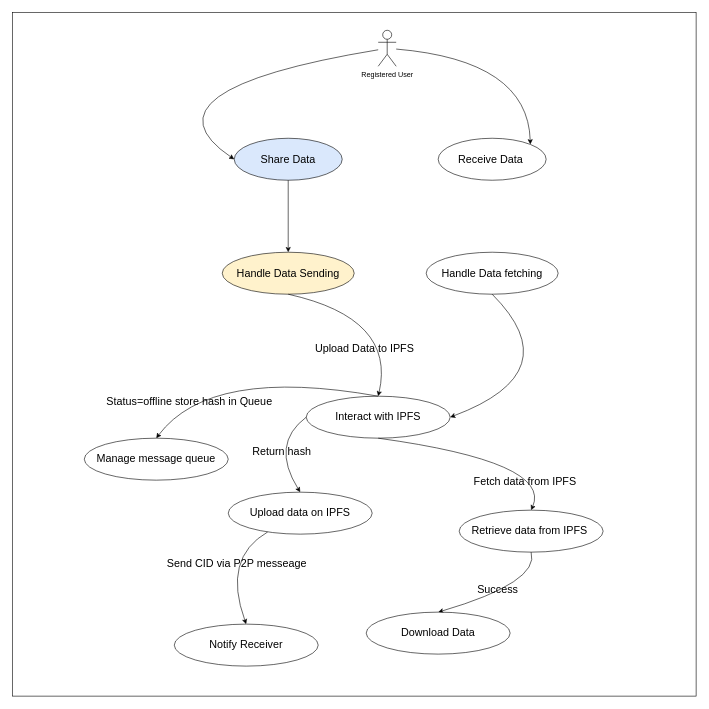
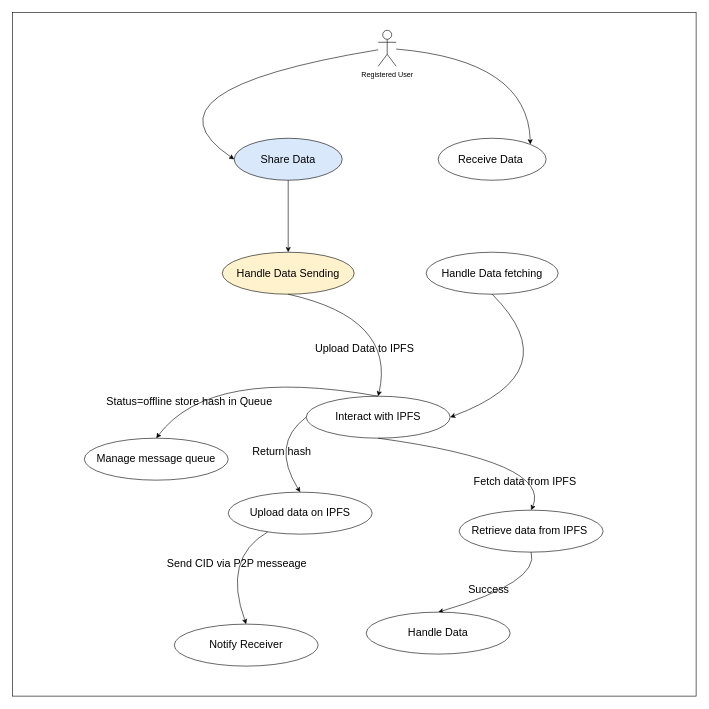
  <mxCell id="0" />
  <mxCell id="1" parent="0" />
  <mxCell id="2" value="" style="whiteSpace=wrap;html=1;aspect=fixed;" parent="1" vertex="1"><mxGeometry x="20" y="20" width="1140" height="1140" as="geometry" /></mxCell>
  <mxCell id="3" value="&lt;span style=&quot;font-size: 18px;&quot;&gt;Handle Data Sending&lt;/span&gt;" style="ellipse;whiteSpace=wrap;html=1;fillColor=#fff2cc;" parent="1" vertex="1"><mxGeometry x="370" y="420" width="220" height="70" as="geometry" /></mxCell>
  <mxCell id="4" value="Registered User" style="shape=umlActor;verticalLabelPosition=bottom;verticalAlign=top;html=1;outlineConnect=0;" parent="1" vertex="1"><mxGeometry x="630" y="50" width="30" height="60" as="geometry" /></mxCell>
  <mxCell id="5" value="&lt;font style=&quot;font-size: 18px;&quot;&gt;Share Data&lt;/font&gt;" style="ellipse;whiteSpace=wrap;html=1;fillColor=#dae8fc;" parent="1" vertex="1"><mxGeometry x="390" y="230" width="180" height="70" as="geometry" /></mxCell>
  <mxCell id="6" value="" style="curved=1;endArrow=classic;html=1;rounded=0;entryX=0;entryY=0.5;entryDx=0;entryDy=0;" parent="1" source="4" target="5" edge="1"><mxGeometry width="50" height="50" relative="1" as="geometry"><mxPoint x="610" y="90" as="sourcePoint" /><mxPoint x="340" y="260" as="targetPoint" /><Array as="points"><mxPoint x="220" y="150" /></Array></mxGeometry></mxCell>
  <mxCell id="7" value="&lt;span style=&quot;font-size: 18px;&quot;&gt;Receive Data&amp;nbsp;&lt;/span&gt;" style="ellipse;whiteSpace=wrap;html=1;" parent="1" vertex="1"><mxGeometry x="730" y="230" width="180" height="70" as="geometry" /></mxCell>
  <mxCell id="8" value="" style="curved=1;endArrow=classic;html=1;rounded=0;entryX=1;entryY=0;entryDx=0;entryDy=0;" parent="1" source="4" target="7" edge="1"><mxGeometry width="50" height="50" relative="1" as="geometry"><mxPoint x="640" y="50" as="sourcePoint" /><mxPoint x="970" y="230" as="targetPoint" /><Array as="points"><mxPoint x="880" y="100" /></Array></mxGeometry></mxCell>
  <mxCell id="9" value="&lt;span style=&quot;font-size: 18px;&quot;&gt;Handle Data fetching&lt;/span&gt;" style="ellipse;whiteSpace=wrap;html=1;" parent="1" vertex="1"><mxGeometry x="710" y="420" width="220" height="70" as="geometry" /></mxCell>
  <mxCell id="10" value="" style="endArrow=classic;html=1;rounded=0;exitX=0.5;exitY=1;exitDx=0;exitDy=0;entryX=0.5;entryY=0;entryDx=0;entryDy=0;" parent="1" source="5" target="3" edge="1"><mxGeometry width="50" height="50" relative="1" as="geometry"><mxPoint x="690" y="440" as="sourcePoint" /><mxPoint x="740" y="390" as="targetPoint" /></mxGeometry></mxCell>
  <mxCell id="11" value="&lt;span style=&quot;font-size: 18px;&quot;&gt;Manage message queue&lt;/span&gt;" style="ellipse;whiteSpace=wrap;html=1;" parent="1" vertex="1"><mxGeometry x="140" y="730" width="240" height="70" as="geometry" /></mxCell>
  <mxCell id="12" value="&lt;span style=&quot;font-size: 18px;&quot;&gt;Interact with IPFS&lt;/span&gt;" style="ellipse;whiteSpace=wrap;html=1;" parent="1" vertex="1"><mxGeometry x="510" y="660" width="240" height="70" as="geometry" /></mxCell>
  <mxCell id="13" value="" style="curved=1;endArrow=classic;html=1;rounded=0;exitX=0.5;exitY=1;exitDx=0;exitDy=0;entryX=0.5;entryY=0;entryDx=0;entryDy=0;" parent="1" source="3" target="12" edge="1"><mxGeometry width="50" height="50" relative="1" as="geometry"><mxPoint x="710" y="440" as="sourcePoint" /><mxPoint x="760" y="390" as="targetPoint" /><Array as="points"><mxPoint x="660" y="530" /></Array></mxGeometry></mxCell>
  <mxCell id="14" value="&lt;font style=&quot;font-size: 18px;&quot;&gt;Upload Data to IPFS&lt;/font&gt;" style="text;html=1;align=center;verticalAlign=middle;resizable=0;points=[];autosize=1;strokeColor=none;fillColor=none;" parent="1" vertex="1"><mxGeometry x="512" y="560" width="190" height="40" as="geometry" /></mxCell>
  <mxCell id="15" value="" style="curved=1;endArrow=classic;html=1;rounded=0;exitX=0.5;exitY=0;exitDx=0;exitDy=0;entryX=0.5;entryY=0;entryDx=0;entryDy=0;" parent="1" source="12" target="11" edge="1"><mxGeometry width="50" height="50" relative="1" as="geometry"><mxPoint x="590" y="760" as="sourcePoint" /><mxPoint x="250" y="720" as="targetPoint" /><Array as="points"><mxPoint x="350" y="610" /></Array></mxGeometry></mxCell>
  <mxCell id="16" value="&lt;font style=&quot;font-size: 18px;&quot;&gt;Status=offline store hash in Queue&lt;/font&gt;" style="text;html=1;align=center;verticalAlign=middle;resizable=0;points=[];autosize=1;strokeColor=none;fillColor=none;" parent="1" vertex="1"><mxGeometry x="165" y="650" width="300" height="40" as="geometry" /></mxCell>
  <mxCell id="17" value="&lt;span style=&quot;font-size: 18px;&quot;&gt;Notify Receiver&lt;/span&gt;" style="ellipse;whiteSpace=wrap;html=1;" parent="1" vertex="1"><mxGeometry x="290" y="1040" width="240" height="70" as="geometry" /></mxCell>
  <mxCell id="18" value="" style="curved=1;endArrow=classic;html=1;rounded=0;entryX=0.5;entryY=0;entryDx=0;entryDy=0;" parent="1" source="22" target="17" edge="1"><mxGeometry width="50" height="50" relative="1" as="geometry"><mxPoint x="500" y="870" as="sourcePoint" /><mxPoint x="780" y="760" as="targetPoint" /><Array as="points"><mxPoint x="370" y="930" /></Array></mxGeometry></mxCell>
  <mxCell id="19" value="&lt;font style=&quot;font-size: 18px;&quot;&gt;Send CID via P2P messeage&lt;/font&gt;" style="text;html=1;align=center;verticalAlign=middle;resizable=0;points=[];autosize=1;strokeColor=none;fillColor=none;" parent="1" vertex="1"><mxGeometry x="264" y="920" width="260" height="40" as="geometry" /></mxCell>
  <mxCell id="20" value="" style="curved=1;endArrow=classic;html=1;rounded=0;exitX=0.5;exitY=1;exitDx=0;exitDy=0;entryX=1;entryY=0.5;entryDx=0;entryDy=0;" parent="1" source="9" target="12" edge="1"><mxGeometry width="50" height="50" relative="1" as="geometry"><mxPoint x="640" y="560" as="sourcePoint" /><mxPoint x="770" y="690" as="targetPoint" /><Array as="points"><mxPoint x="950" y="620" /></Array></mxGeometry></mxCell>
  <mxCell id="21" value="" style="curved=1;endArrow=classic;html=1;rounded=0;entryX=0.5;entryY=0;entryDx=0;entryDy=0;" parent="1" target="22" edge="1"><mxGeometry width="50" height="50" relative="1" as="geometry"><mxPoint x="500" y="870" as="sourcePoint" /><mxPoint x="410" y="1040" as="targetPoint" /><Array as="points" /></mxGeometry></mxCell>
  <mxCell id="22" value="&lt;span style=&quot;font-size: 18px;&quot;&gt;Upload data on IPFS&lt;/span&gt;" style="ellipse;whiteSpace=wrap;html=1;" parent="1" vertex="1"><mxGeometry x="380" y="820" width="240" height="70" as="geometry" /></mxCell>
  <mxCell id="23" value="" style="curved=1;endArrow=classic;html=1;rounded=0;entryX=0.5;entryY=0;entryDx=0;entryDy=0;exitX=0;exitY=0.5;exitDx=0;exitDy=0;" parent="1" source="12" target="22" edge="1"><mxGeometry width="50" height="50" relative="1" as="geometry"><mxPoint x="530" y="770" as="sourcePoint" /><mxPoint x="800" y="780" as="targetPoint" /><Array as="points"><mxPoint x="450" y="740" /></Array></mxGeometry></mxCell>
  <mxCell id="24" value="&lt;font style=&quot;font-size: 18px;&quot;&gt;Return hash&lt;/font&gt;" style="text;html=1;align=center;verticalAlign=middle;resizable=0;points=[];autosize=1;strokeColor=none;fillColor=none;" parent="1" vertex="1"><mxGeometry x="409" y="733" width="120" height="40" as="geometry" /></mxCell>
  <mxCell id="25" value="&lt;span style=&quot;font-size: 18px;&quot;&gt;Retrieve data from IPFS&amp;nbsp;&lt;/span&gt;" style="ellipse;whiteSpace=wrap;html=1;" parent="1" vertex="1"><mxGeometry x="765" y="850" width="240" height="70" as="geometry" /></mxCell>
  <mxCell id="26" value="" style="curved=1;endArrow=classic;html=1;rounded=0;entryX=0.5;entryY=0;entryDx=0;entryDy=0;exitX=0.5;exitY=1;exitDx=0;exitDy=0;" parent="1" source="12" target="25" edge="1"><mxGeometry width="50" height="50" relative="1" as="geometry"><mxPoint x="660" y="740" as="sourcePoint" /><mxPoint x="710" y="690" as="targetPoint" /><Array as="points"><mxPoint x="920" y="770" /></Array></mxGeometry></mxCell>
  <mxCell id="27" value="" style="curved=1;endArrow=classic;html=1;rounded=0;exitX=0.5;exitY=1;exitDx=0;exitDy=0;entryX=0.5;entryY=0;entryDx=0;entryDy=0;" parent="1" source="25" target="28" edge="1"><mxGeometry width="50" height="50" relative="1" as="geometry"><mxPoint x="700" y="930" as="sourcePoint" /><mxPoint x="830" y="990" as="targetPoint" /><Array as="points"><mxPoint x="900" y="970" /></Array></mxGeometry></mxCell>
- <mxCell id="28" value="&lt;span style=&quot;font-size: 18px;&quot;&gt;Download Data&lt;/span&gt;" style="ellipse;whiteSpace=wrap;html=1;" parent="1" vertex="1"><mxGeometry x="610" y="1020" width="240" height="70" as="geometry" /></mxCell>
+ <mxCell id="28" value="&lt;span style=&quot;font-size: 18px;&quot;&gt;Handle Data&lt;/span&gt;" style="ellipse;whiteSpace=wrap;html=1;" parent="1" vertex="1"><mxGeometry x="610" y="1020" width="240" height="70" as="geometry" /></mxCell>
  <mxCell id="29" value="&lt;font style=&quot;font-size: 18px;&quot;&gt;Fetch data from IPFS&amp;nbsp;&lt;/font&gt;" style="text;html=1;align=center;verticalAlign=middle;resizable=0;points=[];autosize=1;strokeColor=none;fillColor=none;" parent="1" vertex="1"><mxGeometry x="777" y="783" width="200" height="40" as="geometry" /></mxCell>
- <mxCell id="30" value="&lt;font style=&quot;font-size: 18px;&quot;&gt;Success&lt;/font&gt;" style="text;html=1;align=center;verticalAlign=middle;resizable=0;points=[];autosize=1;strokeColor=none;fillColor=none;" parent="1" vertex="1"><mxGeometry x="784" y="963" width="90" height="40" as="geometry" /></mxCell>
+ <mxCell id="30" value="&lt;font style=&quot;font-size: 18px;&quot;&gt;Success&lt;/font&gt;" style="text;html=1;align=center;verticalAlign=middle;resizable=0;points=[];autosize=1;strokeColor=none;fillColor=none;" parent="1" vertex="1"><mxGeometry x="769" y="963" width="90" height="40" as="geometry" /></mxCell>
